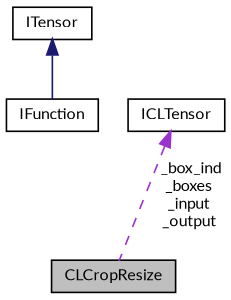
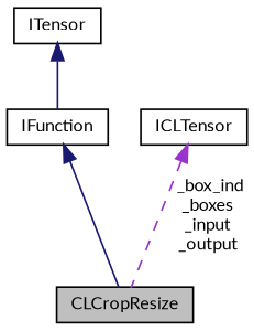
  digraph {
    fontname=Lato
    node [color=black fillcolor=white fontname=Lato fontsize=10 shape=record style=filled]
    edge [color=midnightblue dir=back fontname=Lato fontsize=10 labelfontname=Helvetica labelfontsize=10 style=solid]
    n1 [fillcolor=grey75 fontcolor=black height=0.2 label=CLCropResize width=0.4]
    n2 [height=0.2 label=IFunction width=0.4]
    n3 [height=0.2 label=ICLTensor width=0.4]
    n4 [height=0.2 label=ITensor width=0.4]
+   n2 -> n1
    n3 -> n1 [color=darkorchid3 label=" _box_ind\n_boxes\n_input\n_output" style=dashed]
    n4 -> n2
  }
